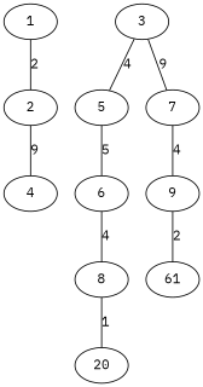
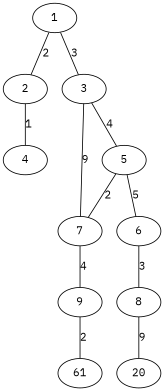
  graph {
    fontname="IBM Plex Mono"
    node [fontname="IBM Plex Mono"]
    edge [fontname="IBM Plex Mono"]
    1
    2
    3
    4
    5
    7
    n7 [label=61]
    9
    6
    8
    n11 [label=20]
    1 -- 2 [label=2]
-   2 -- 4 [label=9]
+   1 -- 3 [label=3]
+   2 -- 4 [label=1]
    3 -- 5 [label=4]
    3 -- 7 [label=9]
+   5 -- 7 [label=2]
    5 -- 6 [label=5]
    7 -- 9 [label=4]
    9 -- n7 [label=2]
-   6 -- 8 [label=4]
-   8 -- n11 [label=1]
+   6 -- 8 [label=3]
+   8 -- n11 [label=9]
  }
